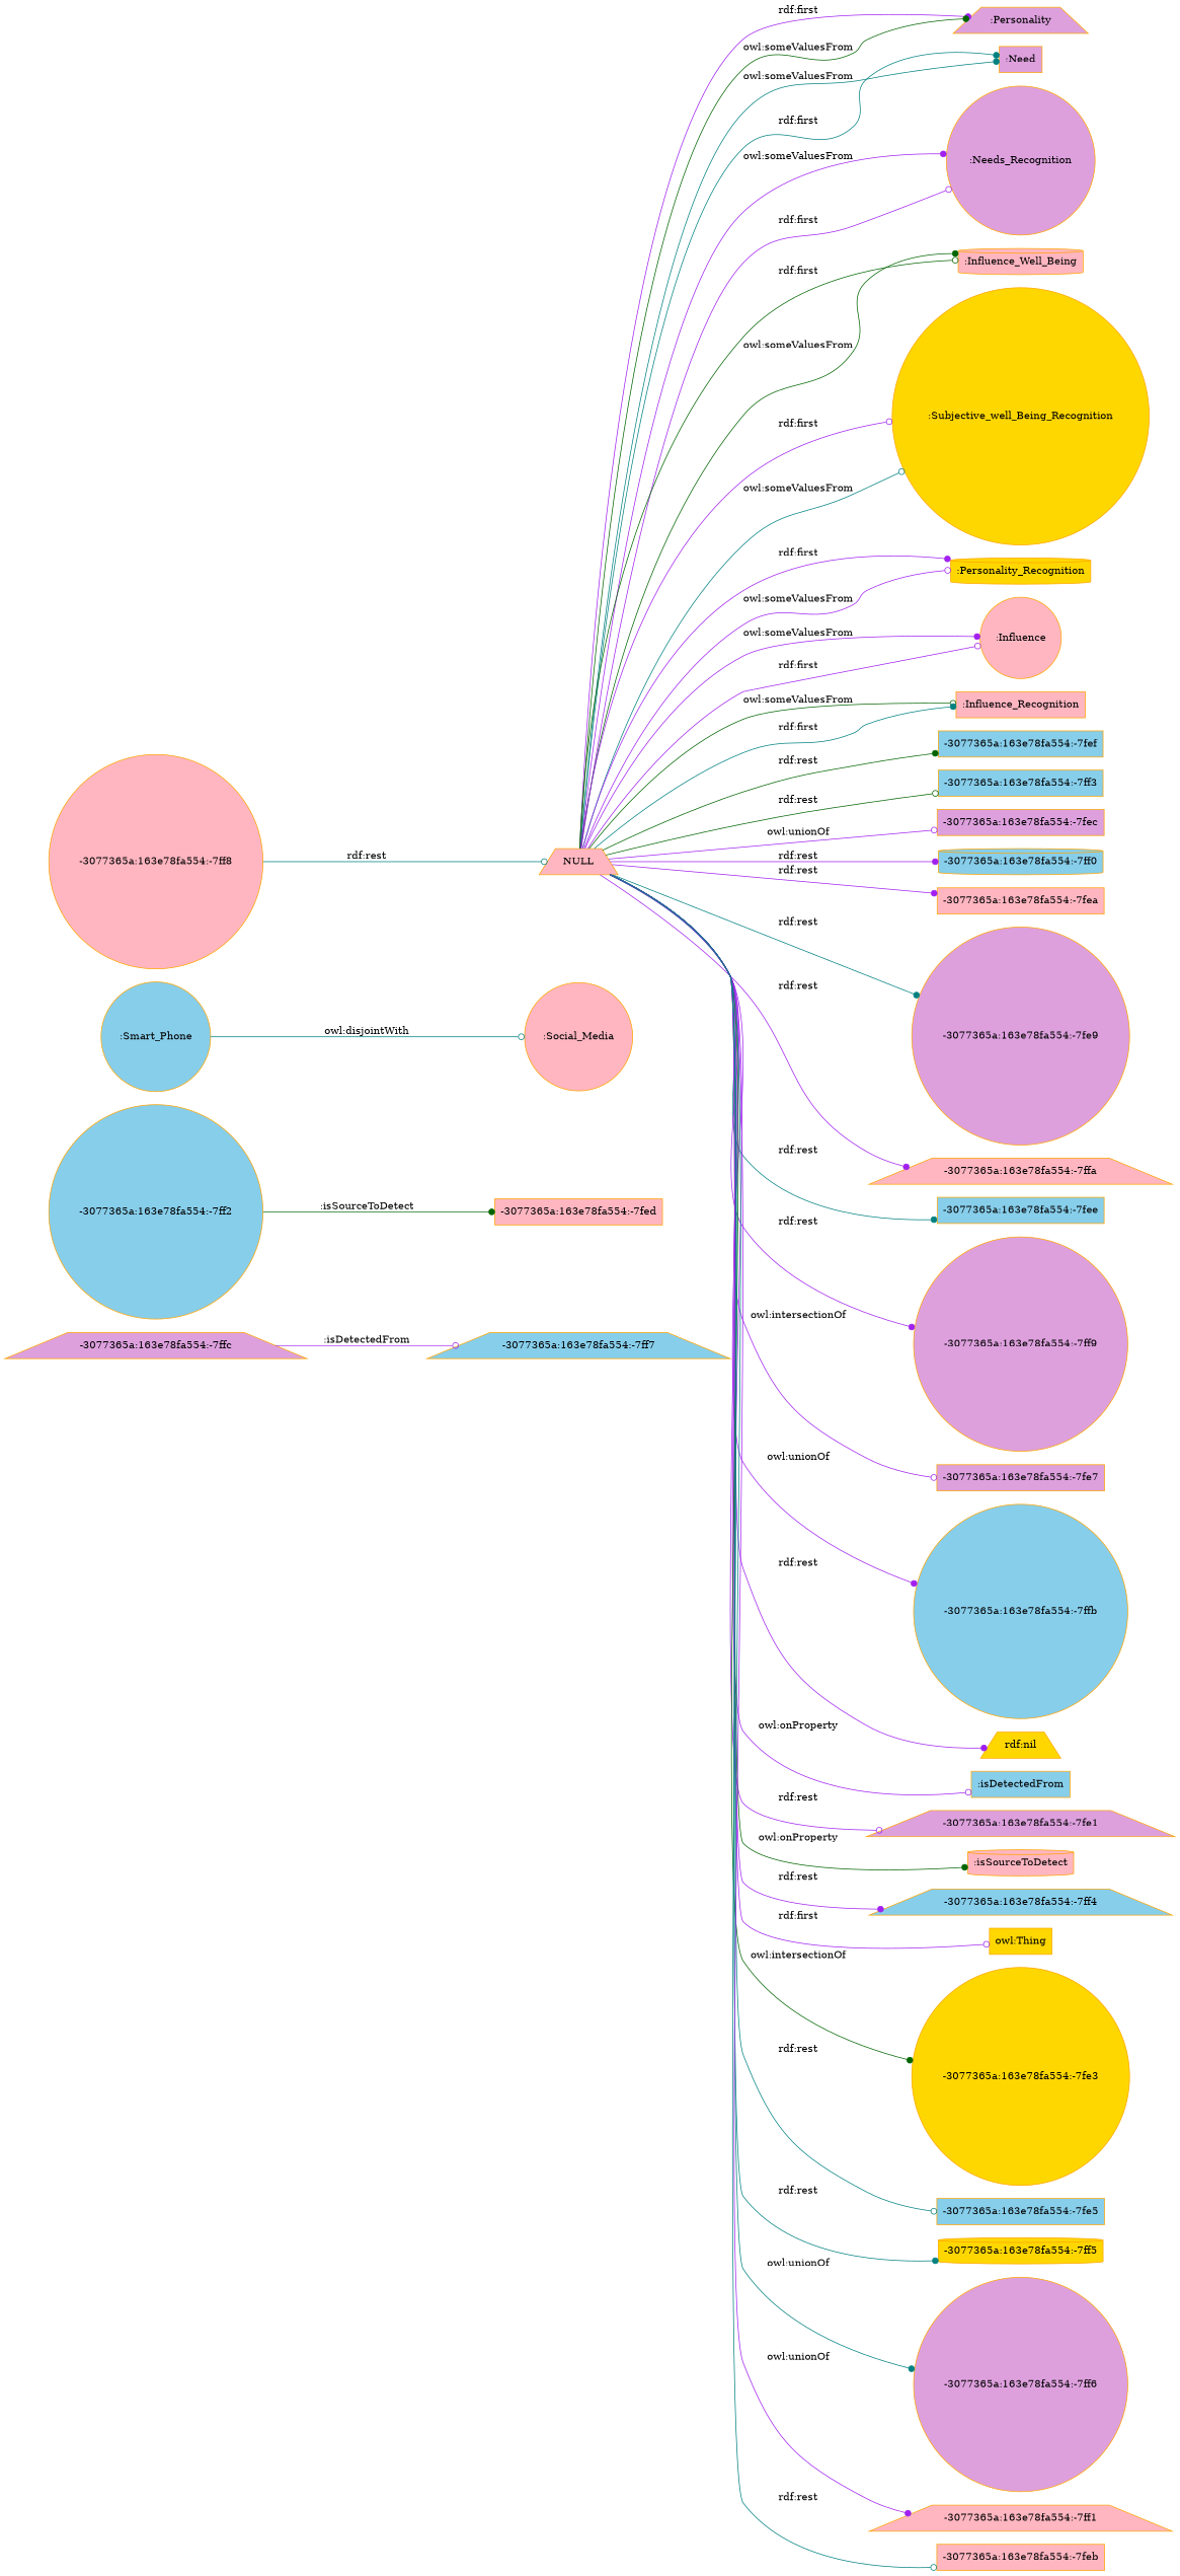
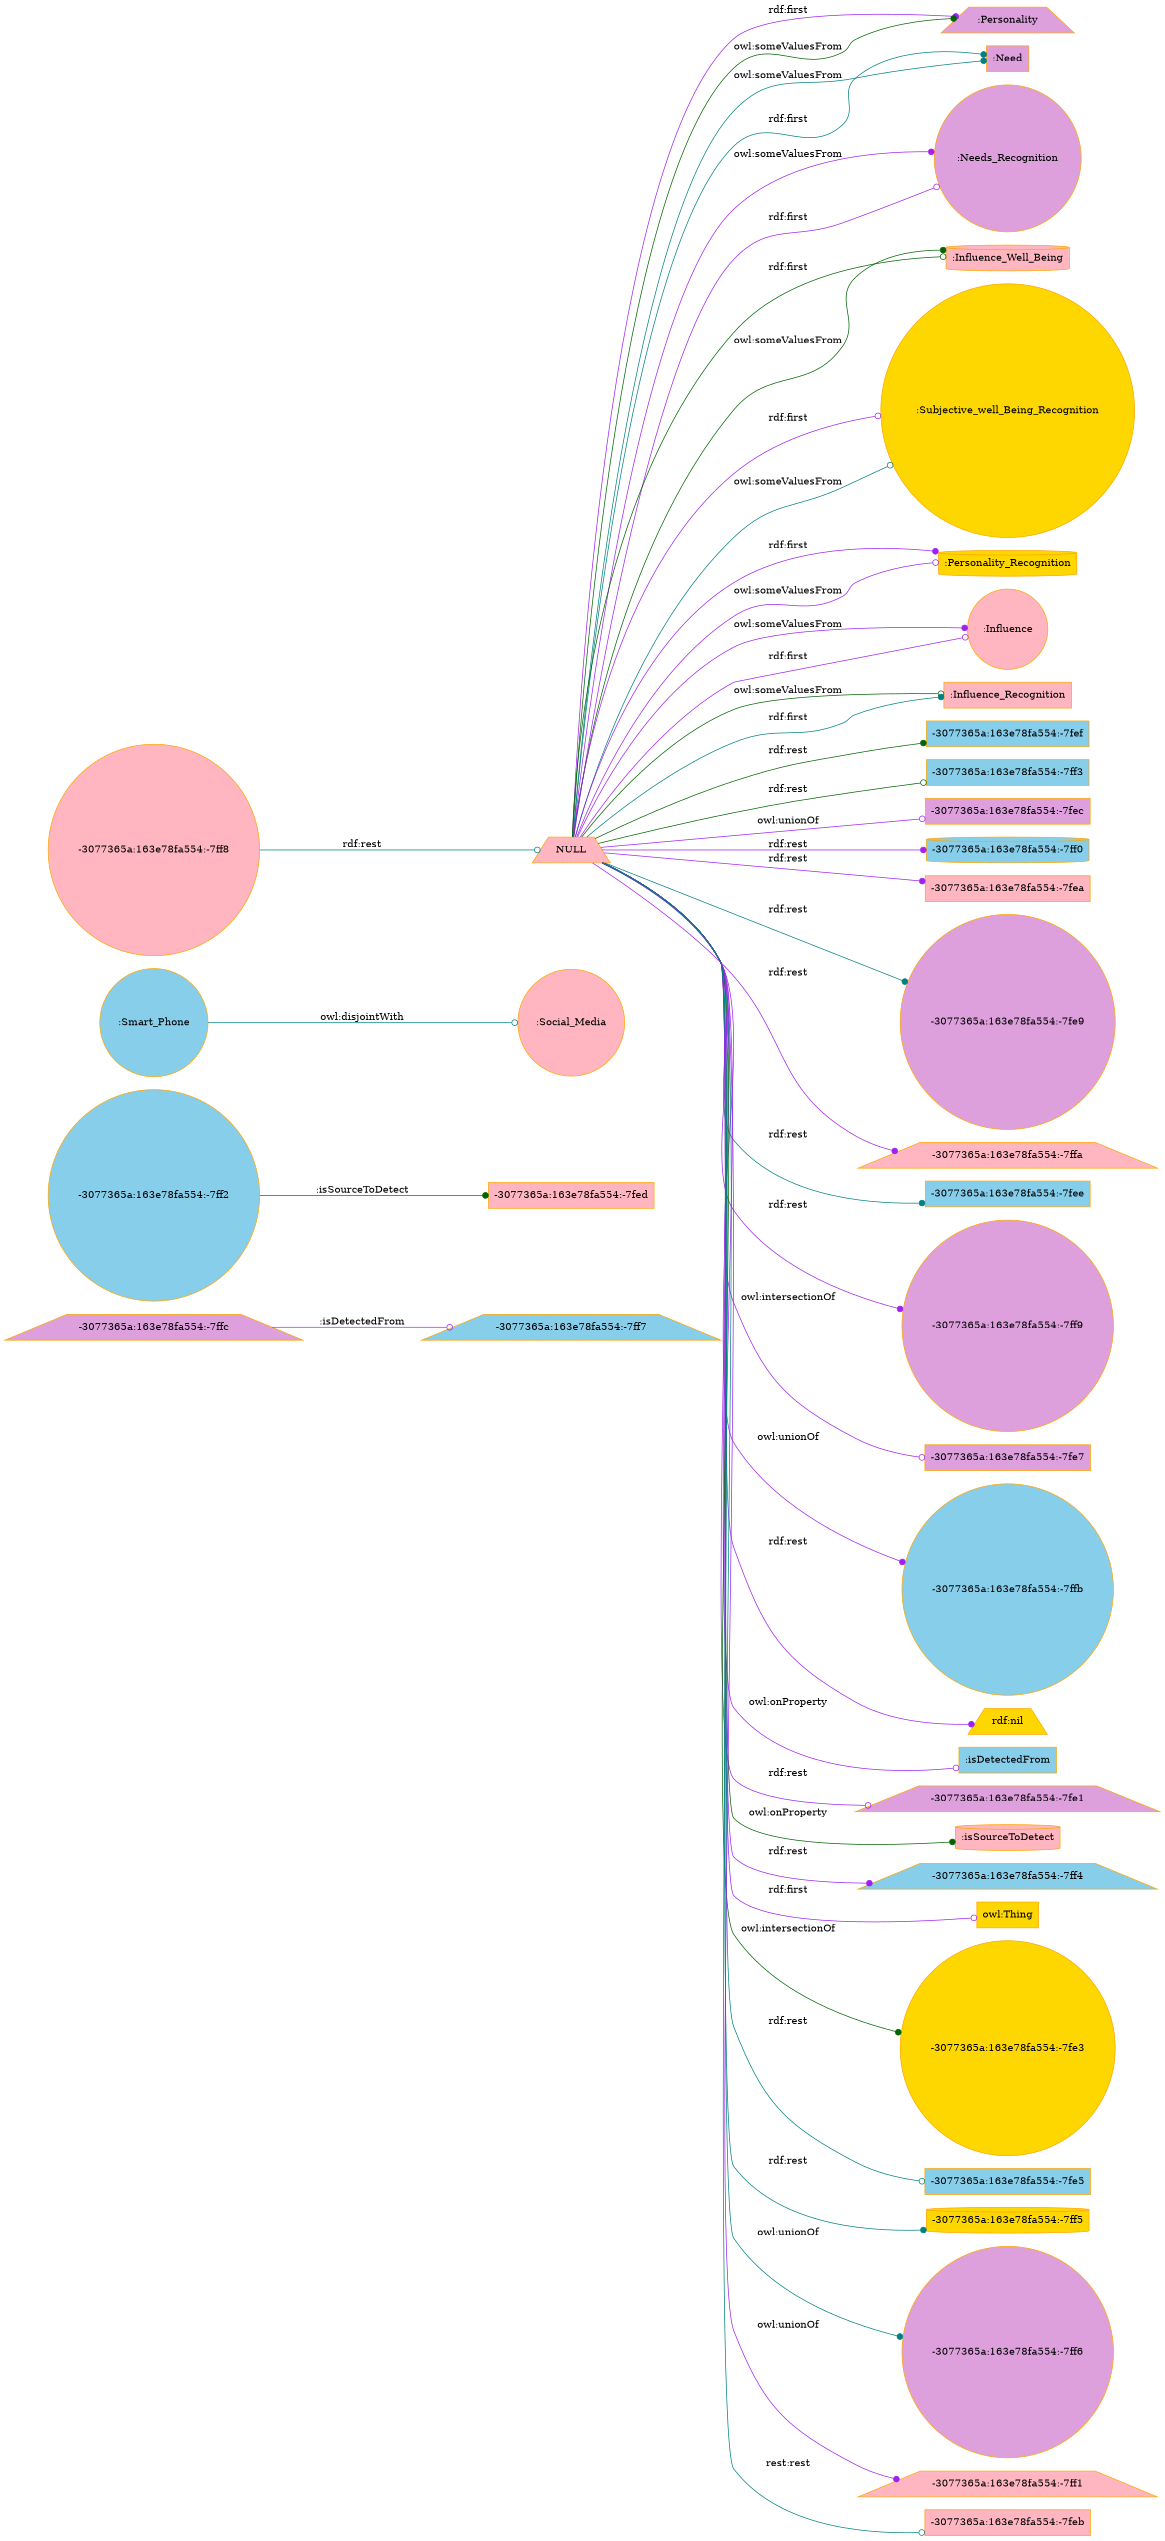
  digraph {
    rankdir=LR
    node [color=orange fillcolor=lightpink shape=box style=filled]
    edge [arrowhead=dot color=purple]
    "-3077365a:163e78fa554:-7ffc" [fillcolor=plum shape=trapezium]
    "-3077365a:163e78fa554:-7ff7" [fillcolor=skyblue shape=trapezium]
    "-3077365a:163e78fa554:-7ff2" [fillcolor=skyblue shape=circle]
    "-3077365a:163e78fa554:-7fed"
    ":Smart_Phone" [fillcolor=skyblue shape=circle]
    ":Social_Media" [shape=circle]
    NULL [shape=trapezium]
    ":Personality" [fillcolor=plum shape=trapezium]
    ":Need" [fillcolor=plum]
    ":Needs_Recognition" [fillcolor=plum shape=circle]
    n11 [label=":Influence_Well_Being" shape=cylinder]
    ":Subjective_well_Being_Recognition" [fillcolor=gold shape=circle]
    ":Personality_Recognition" [fillcolor=gold shape=cylinder]
    ":Influence" [shape=circle]
    ":Influence_Recognition"
    "-3077365a:163e78fa554:-7fef" [fillcolor=skyblue]
    "-3077365a:163e78fa554:-7ff3" [fillcolor=skyblue]
    "-3077365a:163e78fa554:-7fec" [fillcolor=plum]
    "-3077365a:163e78fa554:-7ff0" [fillcolor=skyblue shape=cylinder]
    "-3077365a:163e78fa554:-7fea"
    "-3077365a:163e78fa554:-7fe9" [fillcolor=plum shape=circle]
    "-3077365a:163e78fa554:-7ffa" [shape=trapezium]
    "-3077365a:163e78fa554:-7fee" [fillcolor=skyblue]
    "-3077365a:163e78fa554:-7ff9" [fillcolor=plum shape=circle]
    "-3077365a:163e78fa554:-7fe7" [fillcolor=plum]
    "-3077365a:163e78fa554:-7ffb" [fillcolor=skyblue shape=circle]
    "rdf:nil" [fillcolor=gold shape=trapezium]
    ":isDetectedFrom" [fillcolor=skyblue]
    "-3077365a:163e78fa554:-7fe1" [fillcolor=plum shape=trapezium]
    ":isSourceToDetect" [shape=cylinder]
    "-3077365a:163e78fa554:-7ff4" [fillcolor=skyblue shape=trapezium]
    "owl:Thing" [fillcolor=gold]
    "-3077365a:163e78fa554:-7fe3" [fillcolor=gold shape=circle]
    "-3077365a:163e78fa554:-7fe5" [fillcolor=skyblue]
    "-3077365a:163e78fa554:-7ff5" [fillcolor=gold shape=cylinder]
    "-3077365a:163e78fa554:-7ff6" [fillcolor=plum shape=circle]
    "-3077365a:163e78fa554:-7ff1" [shape=trapezium]
    "-3077365a:163e78fa554:-7feb"
    "-3077365a:163e78fa554:-7ff8" [shape=circle]
    "-3077365a:163e78fa554:-7ffc" -> "-3077365a:163e78fa554:-7ff7" [arrowhead=odot label=":isDetectedFrom"]
    "-3077365a:163e78fa554:-7ff2" -> "-3077365a:163e78fa554:-7fed" [color=darkgreen label=":isSourceToDetect"]
    ":Smart_Phone" -> ":Social_Media" [arrowhead=odot color=teal label="owl:disjointWith"]
    NULL -> ":Personality" [label="rdf:first"]
    NULL -> ":Personality" [color=darkgreen label="owl:someValuesFrom"]
    NULL -> ":Need" [color=teal label="owl:someValuesFrom"]
    NULL -> ":Need" [color=teal label="rdf:first"]
    NULL -> ":Needs_Recognition" [label="owl:someValuesFrom"]
    NULL -> ":Needs_Recognition" [arrowhead=odot label="rdf:first"]
    NULL -> n11 [arrowhead=odot color=darkgreen label="rdf:first"]
    NULL -> n11 [color=darkgreen label="owl:someValuesFrom"]
    NULL -> ":Subjective_well_Being_Recognition" [arrowhead=odot label="rdf:first"]
    NULL -> ":Subjective_well_Being_Recognition" [arrowhead=odot color=teal label="owl:someValuesFrom"]
    NULL -> ":Personality_Recognition" [label="rdf:first"]
    NULL -> ":Personality_Recognition" [arrowhead=odot label="owl:someValuesFrom"]
    NULL -> ":Influence" [label="owl:someValuesFrom"]
    NULL -> ":Influence" [arrowhead=odot label="rdf:first"]
    NULL -> ":Influence_Recognition" [arrowhead=odot color=darkgreen label="owl:someValuesFrom"]
    NULL -> ":Influence_Recognition" [color=teal label="rdf:first"]
    NULL -> "-3077365a:163e78fa554:-7fef" [color=darkgreen label="rdf:rest"]
    NULL -> "-3077365a:163e78fa554:-7ff3" [arrowhead=odot color=darkgreen label="rdf:rest"]
    NULL -> "-3077365a:163e78fa554:-7fec" [arrowhead=odot label="owl:unionOf"]
    NULL -> "-3077365a:163e78fa554:-7ff0" [label="rdf:rest"]
    NULL -> "-3077365a:163e78fa554:-7fea" [label="rdf:rest"]
    NULL -> "-3077365a:163e78fa554:-7fe9" [color=teal label="rdf:rest"]
    NULL -> "-3077365a:163e78fa554:-7ffa" [label="rdf:rest"]
    NULL -> "-3077365a:163e78fa554:-7fee" [color=teal label="rdf:rest"]
    NULL -> "-3077365a:163e78fa554:-7ff9" [label="rdf:rest"]
    NULL -> "-3077365a:163e78fa554:-7fe7" [arrowhead=odot label="owl:intersectionOf"]
    NULL -> "-3077365a:163e78fa554:-7ffb" [label="owl:unionOf"]
    NULL -> "rdf:nil" [label="rdf:rest"]
    NULL -> ":isDetectedFrom" [arrowhead=odot label="owl:onProperty"]
    NULL -> "-3077365a:163e78fa554:-7fe1" [arrowhead=odot label="rdf:rest"]
    NULL -> ":isSourceToDetect" [color=darkgreen label="owl:onProperty"]
    NULL -> "-3077365a:163e78fa554:-7ff4" [label="rdf:rest"]
    NULL -> "owl:Thing" [arrowhead=odot label="rdf:first"]
    NULL -> "-3077365a:163e78fa554:-7fe3" [color=darkgreen label="owl:intersectionOf"]
    NULL -> "-3077365a:163e78fa554:-7fe5" [arrowhead=odot color=teal label="rdf:rest"]
    NULL -> "-3077365a:163e78fa554:-7ff5" [color=teal label="rdf:rest"]
    NULL -> "-3077365a:163e78fa554:-7ff6" [color=teal label="owl:unionOf"]
    NULL -> "-3077365a:163e78fa554:-7ff1" [label="owl:unionOf"]
-   NULL -> "-3077365a:163e78fa554:-7feb" [arrowhead=odot color=teal label="rdf:rest"]
+   NULL -> "-3077365a:163e78fa554:-7feb" [arrowhead=odot color=teal label="rest:rest"]
    "-3077365a:163e78fa554:-7ff8" -> NULL [arrowhead=odot color=teal label="rdf:rest"]
  }
